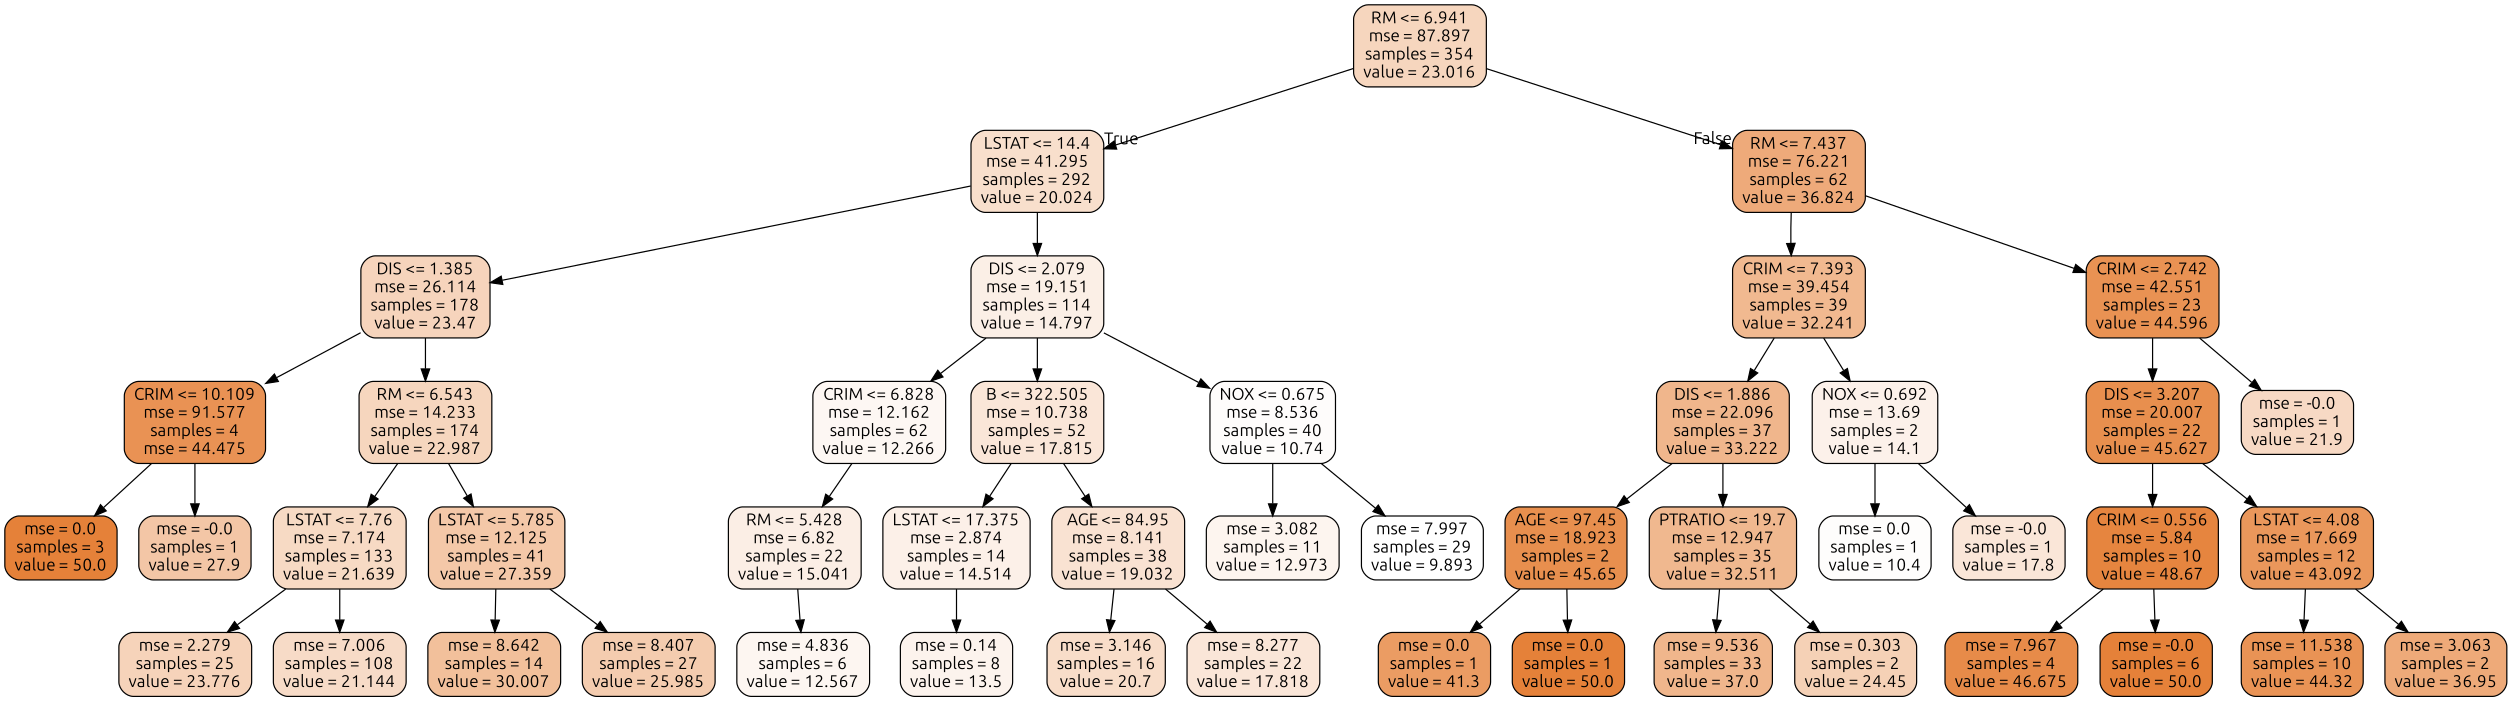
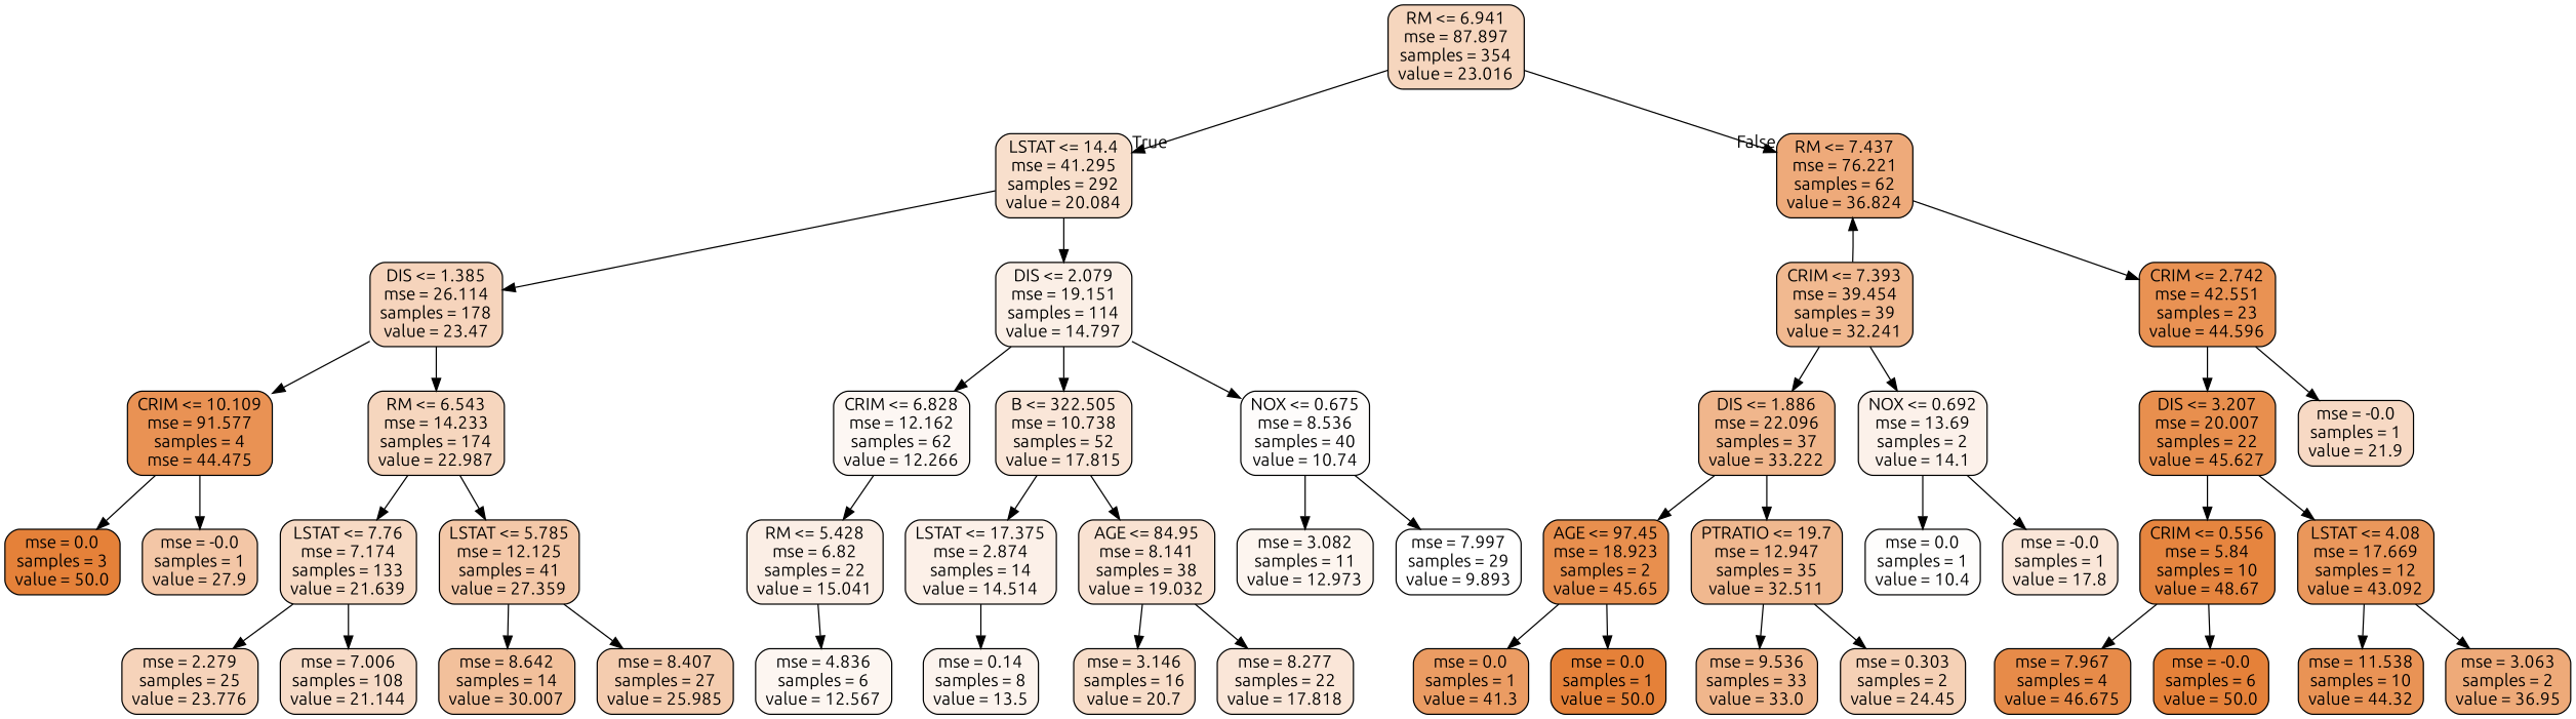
  digraph {
    fontname=Ubuntu
    node [color=black fillcolor="#e5813932" fontname=Ubuntu shape=box style="filled, rounded"]
    edge [fontname=Ubuntu]
    n1 [fillcolor="#e5813953" label="RM <= 6.941\nmse = 87.897\nsamples = 354\nvalue = 23.016"]
-   n2 [fillcolor="#e5813941" label="LSTAT <= 14.4\nmse = 41.295\nsamples = 292\nvalue = 20.024"]
+   n2 [fillcolor="#e5813941" label="LSTAT <= 14.4\nmse = 41.295\nsamples = 292\nvalue = 20.084"]
    n3 [fillcolor="#e58139ab" label="RM <= 7.437\nmse = 76.221\nsamples = 62\nvalue = 36.824"]
    n4 [fillcolor="#e5813956" label="DIS <= 1.385\nmse = 26.114\nsamples = 178\nvalue = 23.47"]
    n5 [fillcolor="#e581391f" label="DIS <= 2.079\nmse = 19.151\nsamples = 114\nvalue = 14.797"]
    n6 [fillcolor="#e581398e" label="CRIM <= 7.393\nmse = 39.454\nsamples = 39\nvalue = 32.241"]
    n7 [fillcolor="#e58139dd" label="CRIM <= 2.742\nmse = 42.551\nsamples = 23\nvalue = 44.596"]
    n8 [fillcolor="#e58139dc" label="CRIM <= 10.109\nmse = 91.577\nsamples = 4\nmse = 44.475"]
    n9 [fillcolor="#e5813953" label="RM <= 6.543\nmse = 14.233\nsamples = 174\nvalue = 22.987"]
    n10 [fillcolor="#e581390f" label="CRIM <= 6.828\nmse = 12.162\nsamples = 62\nvalue = 12.266"]
    n11 [label="B <= 322.505\nmse = 10.738\nsamples = 52\nvalue = 17.815"]
    n12 [fillcolor="#e5813905" label="NOX <= 0.675\nmse = 8.536\nsamples = 40\nvalue = 10.74"]
    n13 [fillcolor="#e58139ff" label="mse = 0.0\nsamples = 3\nvalue = 50.0"]
    n14 [fillcolor="#e5813972" label="mse = -0.0\nsamples = 1\nvalue = 27.9"]
    n15 [fillcolor="#e581394b" label="LSTAT <= 7.76\nmse = 7.174\nsamples = 133\nvalue = 21.639"]
    n16 [fillcolor="#e581396f" label="LSTAT <= 5.785\nmse = 12.125\nsamples = 41\nvalue = 27.359"]
    n17 [fillcolor="#e5813958" label="mse = 2.279\nsamples = 25\nvalue = 23.776"]
    n18 [fillcolor="#e5813948" label="mse = 7.006\nsamples = 108\nvalue = 21.144"]
    n19 [fillcolor="#e5813980" label="mse = 8.642\nsamples = 14\nvalue = 30.007"]
    n20 [fillcolor="#e5813966" label="mse = 8.407\nsamples = 27\nvalue = 25.985"]
    n21 [fillcolor="#e5813921" label="RM <= 5.428\nmse = 6.82\nsamples = 22\nvalue = 15.041"]
    n22 [fillcolor="#e581391d" label="LSTAT <= 17.375\nmse = 2.874\nsamples = 14\nvalue = 14.514"]
    n23 [fillcolor="#e581393a" label="AGE <= 84.95\nmse = 8.141\nsamples = 38\nvalue = 19.032"]
    n24 [fillcolor="#e5813911" label="mse = 4.836\nsamples = 6\nvalue = 12.567"]
    n25 [fillcolor="#e5813914" label="mse = 3.082\nsamples = 11\nvalue = 12.973"]
    n26 [fillcolor="#e5813900" label="mse = 7.997\nsamples = 29\nvalue = 9.893"]
    n27 [fillcolor="#e5813917" label="mse = 0.14\nsamples = 8\nvalue = 13.5"]
    n28 [fillcolor="#e5813945" label="mse = 3.146\nsamples = 16\nvalue = 20.7"]
    n29 [label="mse = 8.277\nsamples = 22\nvalue = 17.818"]
    n30 [fillcolor="#e5813994" label="DIS <= 1.886\nmse = 22.096\nsamples = 37\nvalue = 33.222"]
    n31 [fillcolor="#e581391b" label="NOX <= 0.692\nmse = 13.69\nsamples = 2\nvalue = 14.1"]
    n32 [fillcolor="#e58139e3" label="DIS <= 3.207\nmse = 20.007\nsamples = 22\nvalue = 45.627"]
    n33 [fillcolor="#e581394c" label="mse = -0.0\nsamples = 1\nvalue = 21.9"]
    n34 [fillcolor="#e58139e3" label="AGE <= 97.45\nmse = 18.923\nsamples = 2\nvalue = 45.65"]
    n35 [fillcolor="#e5813990" label="PTRATIO <= 19.7\nmse = 12.947\nsamples = 35\nvalue = 32.511"]
    n36 [fillcolor="#e5813903" label="mse = 0.0\nsamples = 1\nvalue = 10.4"]
    n37 [label="mse = -0.0\nsamples = 1\nvalue = 17.8"]
    n38 [fillcolor="#e58139c8" label="mse = 0.0\nsamples = 1\nvalue = 41.3"]
    n39 [fillcolor="#e58139ff" label="mse = 0.0\nsamples = 1\nvalue = 50.0"]
-   n40 [fillcolor="#e5813993" label="mse = 9.536\nsamples = 33\nvalue = 37.0"]
+   n40 [fillcolor="#e5813993" label="mse = 9.536\nsamples = 33\nvalue = 33.0"]
    n41 [fillcolor="#e581395d" label="mse = 0.303\nsamples = 2\nvalue = 24.45"]
    n42 [fillcolor="#e58139f7" label="CRIM <= 0.556\nmse = 5.84\nsamples = 10\nvalue = 48.67"]
    n43 [fillcolor="#e58139d3" label="LSTAT <= 4.08\nmse = 17.669\nsamples = 12\nvalue = 43.092"]
    n44 [fillcolor="#e58139ea" label="mse = 7.967\nsamples = 4\nvalue = 46.675"]
    n45 [fillcolor="#e58139ff" label="mse = -0.0\nsamples = 6\nvalue = 50.0"]
    n46 [fillcolor="#e58139db" label="mse = 11.538\nsamples = 10\nvalue = 44.32"]
    n47 [fillcolor="#e58139ac" label="mse = 3.063\nsamples = 2\nvalue = 36.95"]
    n1 -> n2 [headlabel=True labelangle=45 labeldistance=2.5]
    n1 -> n3 [headlabel=False labelangle=-45 labeldistance=2.5]
    n2 -> n4
    n2 -> n5
-   n3 -> n6
+   n6 -> n3
    n3 -> n7
    n4 -> n8
    n4 -> n9
    n5 -> n10
    n5 -> n11
    n5 -> n12
    n6 -> n30
    n6 -> n31
    n7 -> n32
    n7 -> n33
    n8 -> n13
    n8 -> n14
    n9 -> n15
    n9 -> n16
    n10 -> n21
    n11 -> n22
    n11 -> n23
    n12 -> n25
    n12 -> n26
    n15 -> n17
    n15 -> n18
    n16 -> n19
    n16 -> n20
    n21 -> n24
    n22 -> n27
    n23 -> n28
    n23 -> n29
    n30 -> n34
    n30 -> n35
    n31 -> n36
    n31 -> n37
    n32 -> n42
    n32 -> n43
    n34 -> n38
    n34 -> n39
    n35 -> n40
    n35 -> n41
    n42 -> n44
    n42 -> n45
    n43 -> n46
    n43 -> n47
  }
